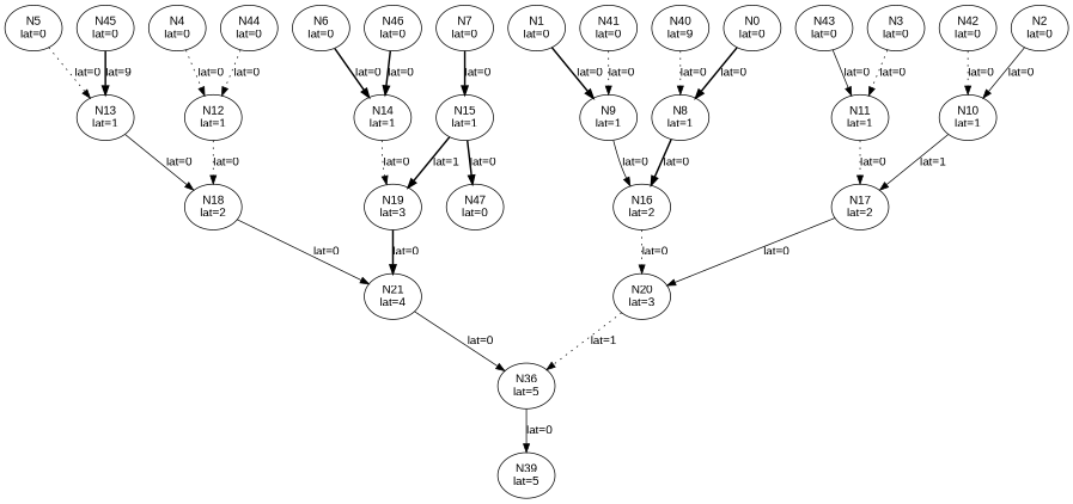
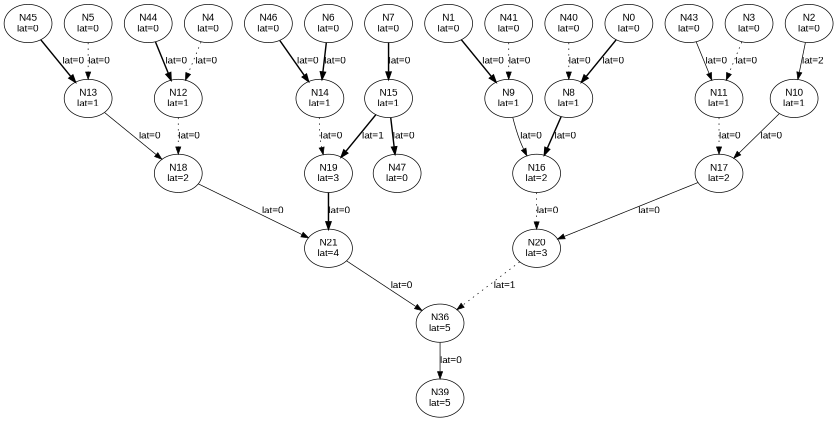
  digraph {
    fontname="Liberation Sans"
    node [fontname="Liberation Sans"]
    edge [fontname="Liberation Sans" style=bold]
    N0 [label="\N\nlat=0"]
    N8 [label="\N\nlat=1"]
    N16 [label="\N\nlat=2"]
    N1 [label="\N\nlat=0"]
    N9 [label="\N\nlat=1"]
    N2 [label="\N\nlat=0"]
    N10 [label="\N\nlat=1"]
    N17 [label="\N\nlat=2"]
    N3 [label="\N\nlat=0"]
    N11 [label="\N\nlat=1"]
    N4 [label="\N\nlat=0"]
    N12 [label="\N\nlat=1"]
    N18 [label="\N\nlat=2"]
    N5 [label="\N\nlat=0"]
    N13 [label="\N\nlat=1"]
    N6 [label="\N\nlat=0"]
    N14 [label="\N\nlat=1"]
    N19 [label="\N\nlat=3"]
    N7 [label="\N\nlat=0"]
    N15 [label="\N\nlat=1"]
    N47 [label="\N\nlat=0"]
-   N40 [label="\N\nlat=9"]
+   N40 [label="\N\nlat=0"]
    N41 [label="\N\nlat=0"]
-   N42 [label="\N\nlat=0"]
    N43 [label="\N\nlat=0"]
    N44 [label="\N\nlat=0"]
    N45 [label="\N\nlat=0"]
    N46 [label="\N\nlat=0"]
    N39 [label="\N\nlat=5"]
    N36 [label="\N\nlat=5"]
    N20 [label="\N\nlat=3"]
    N21 [label="\N\nlat=4"]
    N0 -> N8 [label="lat=0"]
    N8 -> N16 [label="lat=0"]
    N16 -> N20 [label="lat=0" style=dotted]
    N1 -> N9 [label="lat=0"]
    N9 -> N16 [label="lat=0" style=solid]
-   N2 -> N10 [label="lat=0" style=solid]
-   N10 -> N17 [label="lat=1" style=solid]
+   N2 -> N10 [label="lat=2" style=solid]
+   N10 -> N17 [label="lat=0" style=solid]
    N17 -> N20 [label="lat=0" style=solid]
    N3 -> N11 [label="lat=0" style=dotted]
    N11 -> N17 [label="lat=0" style=dotted]
    N4 -> N12 [label="lat=0" style=dotted]
    N12 -> N18 [label="lat=0" style=dotted]
    N18 -> N21 [label="lat=0" style=solid]
    N5 -> N13 [label="lat=0" style=dotted]
    N13 -> N18 [label="lat=0" style=solid]
    N6 -> N14 [label="lat=0"]
    N14 -> N19 [label="lat=0" style=dotted]
    N19 -> N21 [label="lat=0"]
    N7 -> N15 [label="lat=0"]
    N15 -> N19 [label="lat=1"]
    N15 -> N47 [label="lat=0"]
    N40 -> N8 [label="lat=0" style=dotted]
    N41 -> N9 [label="lat=0" style=dotted]
-   N42 -> N10 [label="lat=0" style=dotted]
    N43 -> N11 [label="lat=0" style=solid]
-   N44 -> N12 [label="lat=0" style=dotted]
-   N45 -> N13 [label="lat=9"]
+   N44 -> N12 [label="lat=0"]
+   N45 -> N13 [label="lat=0"]
    N46 -> N14 [label="lat=0"]
    N36 -> N39 [label="lat=0" style=solid]
    N20 -> N36 [label="lat=1" style=dotted]
    N21 -> N36 [label="lat=0" style=solid]
  }
